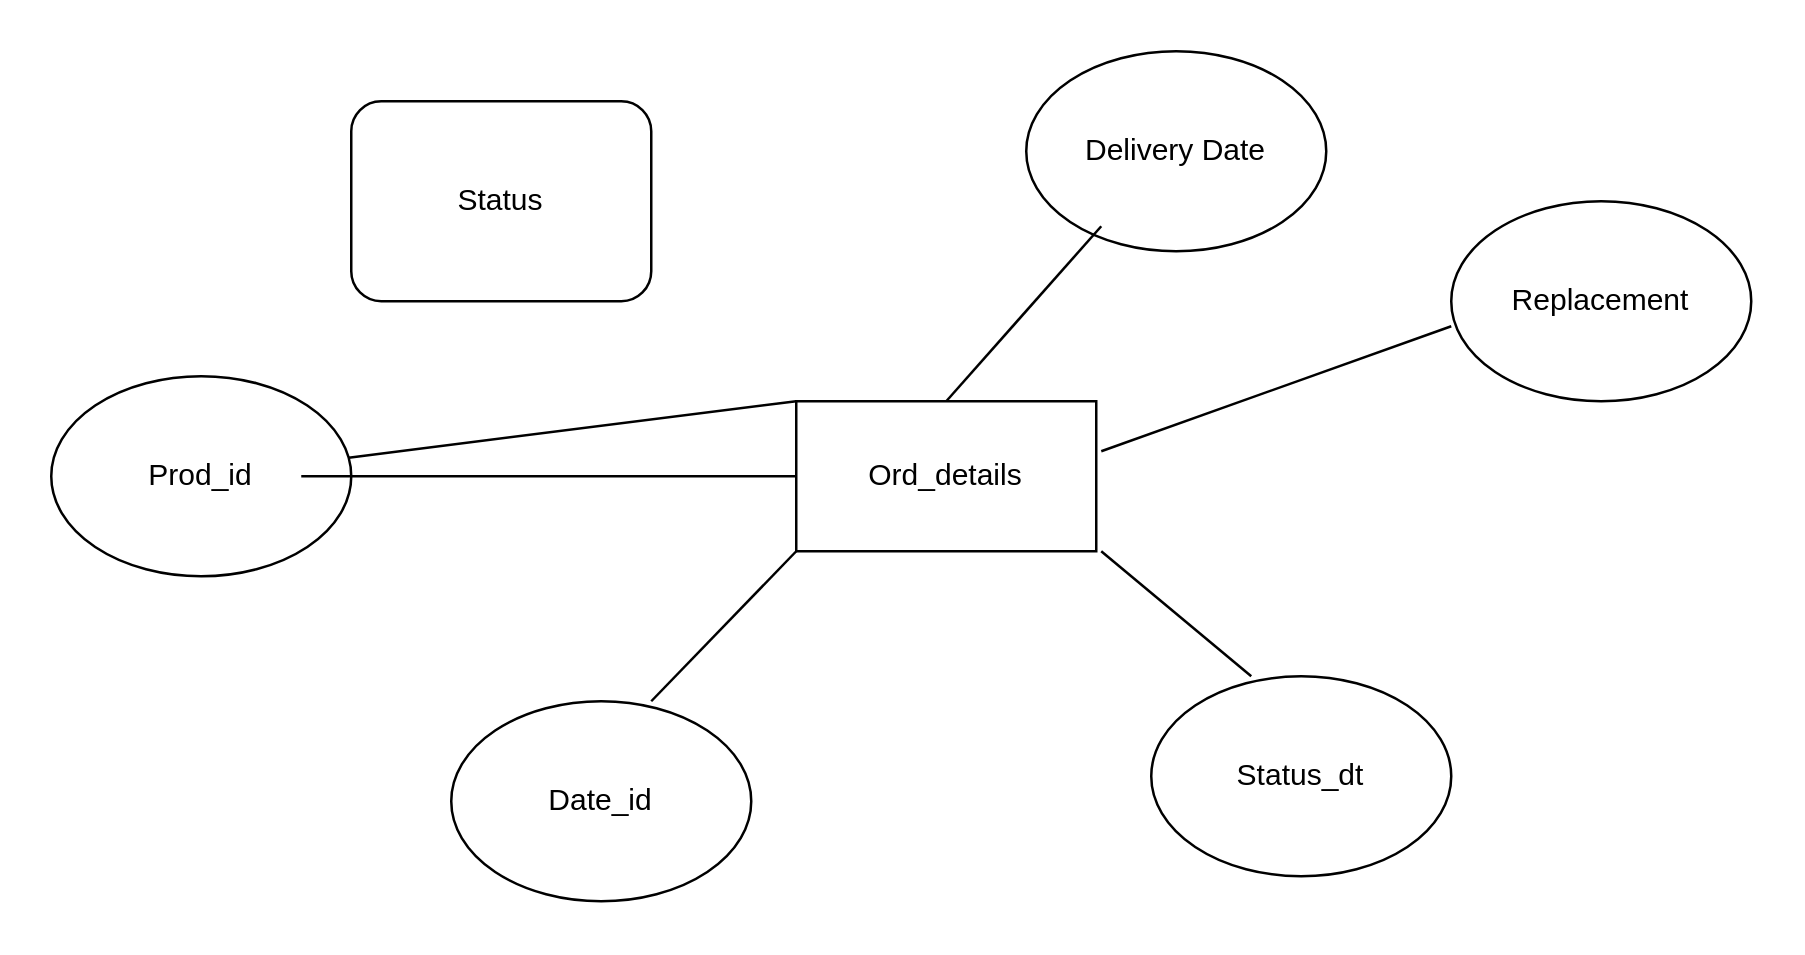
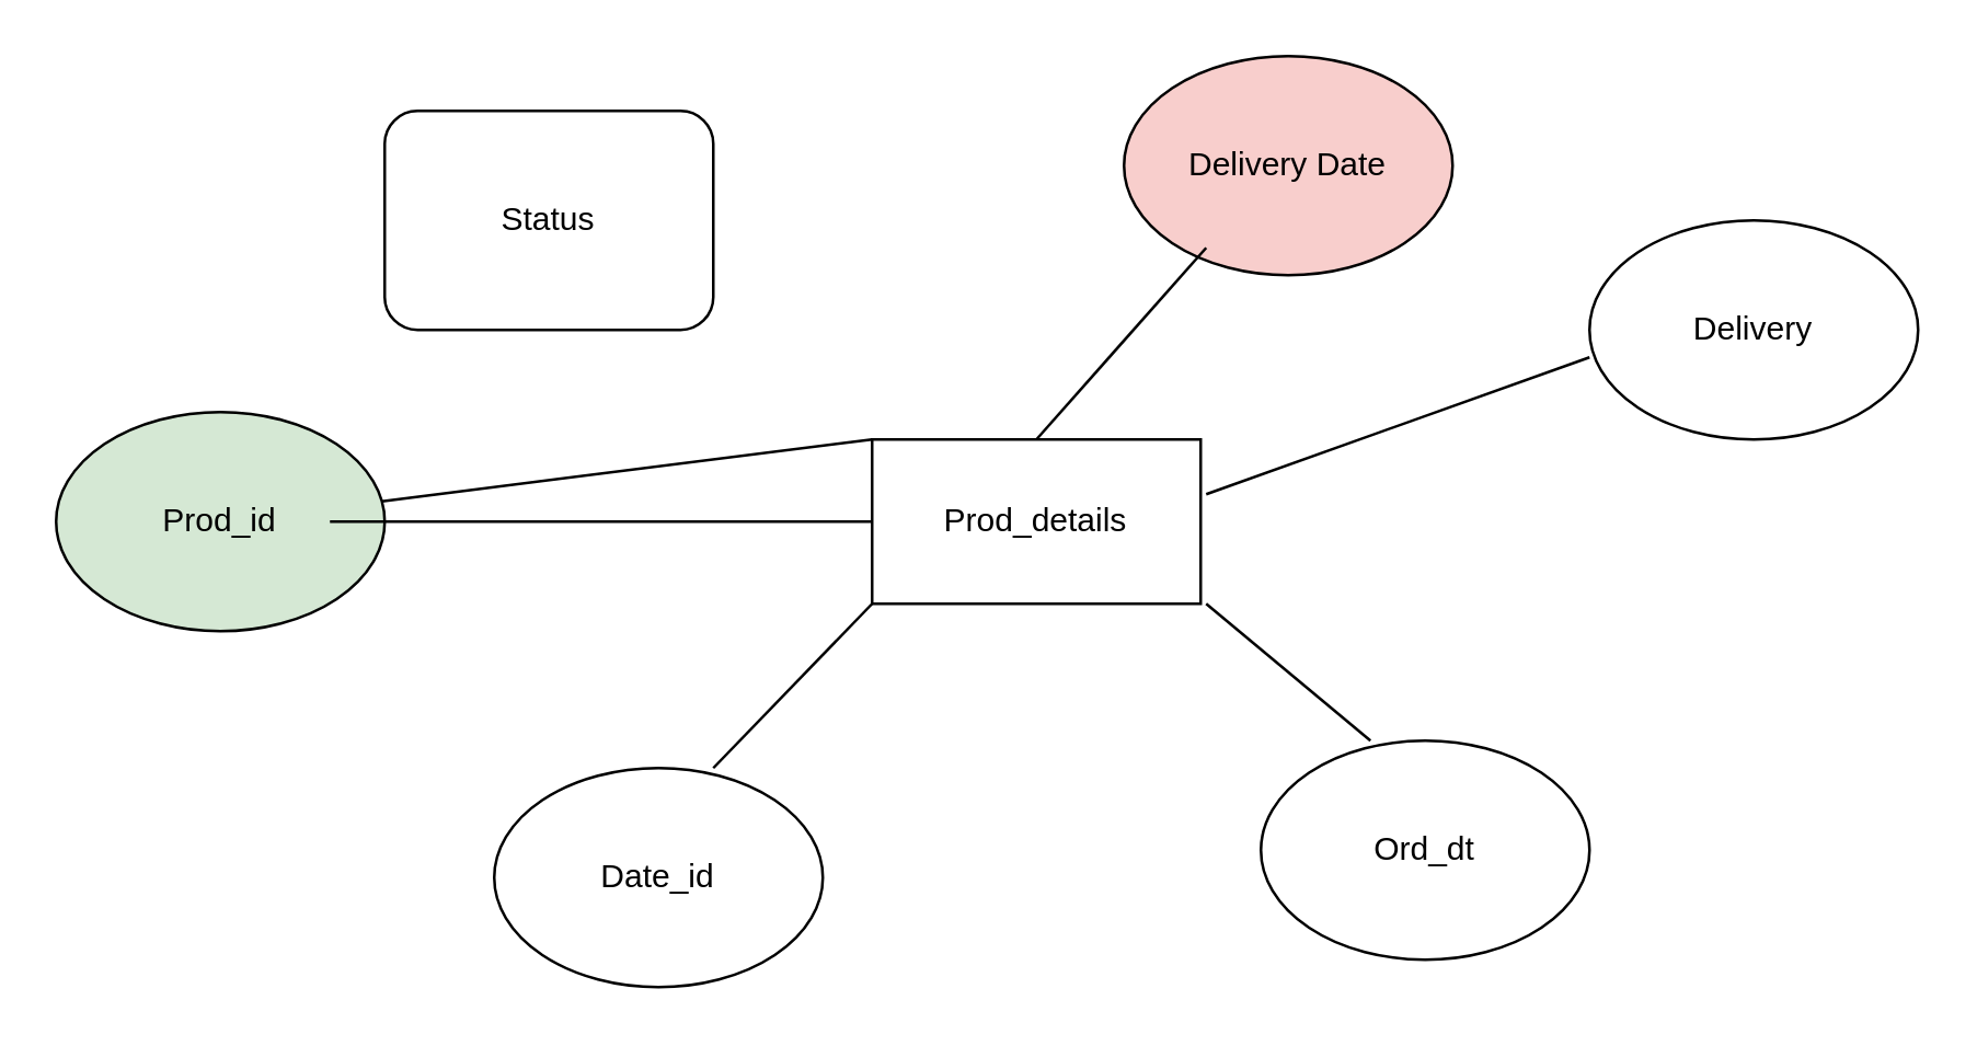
  <mxCell id="0" />
  <mxCell id="1" parent="0" />
- <mxCell id="2" value="Ord_details" style="rounded=0;whiteSpace=wrap;html=1;" parent="1" vertex="1"><mxGeometry x="318" y="160" width="120" height="60" as="geometry" /></mxCell>
- <mxCell id="3" value="Prod_id" style="ellipse;whiteSpace=wrap;html=1;" parent="1" vertex="1"><mxGeometry x="20" y="150" width="120" height="80" as="geometry" /></mxCell>
- <mxCell id="4" value="Delivery Date" style="ellipse;whiteSpace=wrap;html=1;" parent="1" vertex="1"><mxGeometry x="410" y="20" width="120" height="80" as="geometry" /></mxCell>
- <mxCell id="5" value="Replacement" style="ellipse;whiteSpace=wrap;html=1;" parent="1" vertex="1"><mxGeometry x="580" y="80" width="120" height="80" as="geometry" /></mxCell>
- <mxCell id="6" value="Status_dt" style="ellipse;whiteSpace=wrap;html=1;" parent="1" vertex="1"><mxGeometry x="460" y="270" width="120" height="80" as="geometry" /></mxCell>
+ <mxCell id="2" value="Prod_details" style="rounded=0;whiteSpace=wrap;html=1;" parent="1" vertex="1"><mxGeometry x="318" y="160" width="120" height="60" as="geometry" /></mxCell>
+ <mxCell id="3" value="Prod_id" style="ellipse;whiteSpace=wrap;html=1;fillColor=#d5e8d4;" parent="1" vertex="1"><mxGeometry x="20" y="150" width="120" height="80" as="geometry" /></mxCell>
+ <mxCell id="4" value="Delivery Date" style="ellipse;whiteSpace=wrap;html=1;fillColor=#f8cecc;" parent="1" vertex="1"><mxGeometry x="410" y="20" width="120" height="80" as="geometry" /></mxCell>
+ <mxCell id="5" value="Delivery" style="ellipse;whiteSpace=wrap;html=1;" parent="1" vertex="1"><mxGeometry x="580" y="80" width="120" height="80" as="geometry" /></mxCell>
+ <mxCell id="6" value="Ord_dt" style="ellipse;whiteSpace=wrap;html=1;" parent="1" vertex="1"><mxGeometry x="460" y="270" width="120" height="80" as="geometry" /></mxCell>
  <mxCell id="7" value="Date_id" style="ellipse;whiteSpace=wrap;html=1;" parent="1" vertex="1"><mxGeometry x="180" y="280" width="120" height="80" as="geometry" /></mxCell>
  <mxCell id="8" value="" style="endArrow=none;html=1;rounded=0;" parent="1" edge="1"><mxGeometry width="50" height="50" relative="1" as="geometry"><mxPoint x="440" y="220" as="sourcePoint" /><mxPoint x="500" y="270" as="targetPoint" /></mxGeometry></mxCell>
  <mxCell id="9" value="" style="endArrow=none;html=1;rounded=0;" parent="1" edge="1"><mxGeometry width="50" height="50" relative="1" as="geometry"><mxPoint x="440" y="180" as="sourcePoint" /><mxPoint x="580" y="130" as="targetPoint" /></mxGeometry></mxCell>
  <mxCell id="10" value="" style="endArrow=none;html=1;rounded=0;exitX=0.5;exitY=0;exitDx=0;exitDy=0;" parent="1" source="2" edge="1"><mxGeometry width="50" height="50" relative="1" as="geometry"><mxPoint x="445" y="150" as="sourcePoint" /><mxPoint x="440" y="90" as="targetPoint" /></mxGeometry></mxCell>
  <mxCell id="11" value="" style="endArrow=none;html=1;rounded=0;entryX=0;entryY=0.5;entryDx=0;entryDy=0;" parent="1" target="2" edge="1"><mxGeometry width="50" height="50" relative="1" as="geometry"><mxPoint x="120" y="190" as="sourcePoint" /><mxPoint x="170" y="140" as="targetPoint" /></mxGeometry></mxCell>
  <mxCell id="12" value="" style="endArrow=none;html=1;rounded=0;entryX=0;entryY=1;entryDx=0;entryDy=0;" parent="1" target="2" edge="1"><mxGeometry width="50" height="50" relative="1" as="geometry"><mxPoint x="260" y="280" as="sourcePoint" /><mxPoint x="450" y="200" as="targetPoint" /></mxGeometry></mxCell>
  <mxCell id="13" value="Status" style="whiteSpace=wrap;html=1;rounded=1;" parent="1" vertex="1"><mxGeometry x="140" y="40" width="120" height="80" as="geometry" /></mxCell>
  <mxCell id="14" value="" style="endArrow=none;html=1;rounded=0;exitX=0;exitY=0;exitDx=0;exitDy=0;" parent="1" source="2" target="3" edge="1"><mxGeometry width="50" height="50" relative="1" as="geometry"><mxPoint x="360" y="220" as="sourcePoint" /><mxPoint x="410" y="170" as="targetPoint" /></mxGeometry></mxCell>
